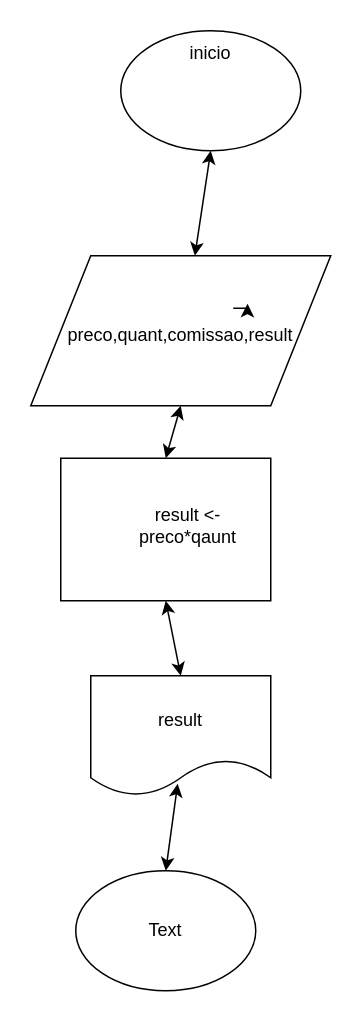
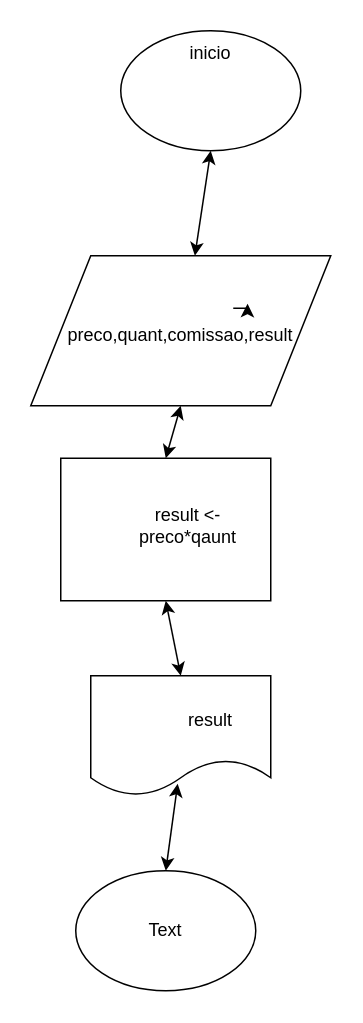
  <mxCell id="0" />
  <mxCell id="1" parent="0" />
  <mxCell id="2" value="" style="ellipse;whiteSpace=wrap;html=1;" vertex="1" parent="1"><mxGeometry x="80" y="20" width="120" height="80" as="geometry" /></mxCell>
  <mxCell id="3" value="" style="shape=parallelogram;perimeter=parallelogramPerimeter;whiteSpace=wrap;html=1;" vertex="1" parent="1"><mxGeometry x="20" y="170" width="200" height="100" as="geometry" /></mxCell>
  <mxCell id="4" value="" style="endArrow=classic;startArrow=classic;html=1;exitX=0.547;exitY=0;exitDx=0;exitDy=0;exitPerimeter=0;entryX=0.5;entryY=1;entryDx=0;entryDy=0;" edge="1" parent="1" source="3" target="2"><mxGeometry width="50" height="50" relative="1" as="geometry"><mxPoint x="350" y="360" as="sourcePoint" /><mxPoint x="143" y="110" as="targetPoint" /><Array as="points" /></mxGeometry></mxCell>
  <mxCell id="5" value="" style="rounded=0;whiteSpace=wrap;html=1;" vertex="1" parent="1"><mxGeometry x="40" y="305" width="140" height="95" as="geometry" /></mxCell>
  <mxCell id="6" value="" style="shape=document;whiteSpace=wrap;html=1;boundedLbl=1;" vertex="1" parent="1"><mxGeometry x="60" y="450" width="120" height="80" as="geometry" /></mxCell>
  <mxCell id="7" value="" style="ellipse;whiteSpace=wrap;html=1;" vertex="1" parent="1"><mxGeometry x="50" y="580" width="120" height="80" as="geometry" /></mxCell>
- <mxCell id="8" value="result" style="text;html=1;strokeColor=none;fillColor=none;align=center;verticalAlign=middle;whiteSpace=wrap;rounded=0;" vertex="1" parent="1"><mxGeometry x="100" y="470" width="40" height="20" as="geometry" /></mxCell>
+ <mxCell id="8" value="result" style="text;html=1;strokeColor=none;fillColor=none;align=center;verticalAlign=middle;whiteSpace=wrap;rounded=0;" vertex="1" parent="1"><mxGeometry x="120" y="470" width="40" height="20" as="geometry" /></mxCell>
  <mxCell id="9" value="result &amp;lt;- preco*qaunt" style="text;html=1;strokeColor=none;fillColor=none;align=center;verticalAlign=middle;whiteSpace=wrap;rounded=0;" vertex="1" parent="1"><mxGeometry x="75" y="330" width="100" height="40" as="geometry" /></mxCell>
  <mxCell id="10" value="" style="endArrow=classic;startArrow=classic;html=1;exitX=0.5;exitY=0;exitDx=0;exitDy=0;entryX=0.5;entryY=1;entryDx=0;entryDy=0;" edge="1" parent="1" source="5" target="3"><mxGeometry width="50" height="50" relative="1" as="geometry"><mxPoint x="350" y="360" as="sourcePoint" /><mxPoint x="400" y="310" as="targetPoint" /></mxGeometry></mxCell>
  <mxCell id="11" value="" style="endArrow=classic;startArrow=classic;html=1;exitX=0.5;exitY=1;exitDx=0;exitDy=0;entryX=0.5;entryY=0;entryDx=0;entryDy=0;" edge="1" parent="1" source="5" target="6"><mxGeometry width="50" height="50" relative="1" as="geometry"><mxPoint x="350" y="360" as="sourcePoint" /><mxPoint x="400" y="310" as="targetPoint" /></mxGeometry></mxCell>
  <mxCell id="12" value="" style="endArrow=classic;startArrow=classic;html=1;exitX=0.5;exitY=0;exitDx=0;exitDy=0;entryX=0.483;entryY=0.9;entryDx=0;entryDy=0;entryPerimeter=0;" edge="1" parent="1" source="7" target="6"><mxGeometry width="50" height="50" relative="1" as="geometry"><mxPoint x="350" y="360" as="sourcePoint" /><mxPoint x="400" y="310" as="targetPoint" /></mxGeometry></mxCell>
  <mxCell id="13" value="inicio" style="text;html=1;strokeColor=none;fillColor=none;align=center;verticalAlign=middle;whiteSpace=wrap;rounded=0;" vertex="1" parent="1"><mxGeometry x="120" y="25" width="40" height="20" as="geometry" /></mxCell>
  <mxCell id="14" value="preco,quant,comissao,result" style="text;html=1;strokeColor=none;fillColor=none;align=center;verticalAlign=middle;whiteSpace=wrap;rounded=0;" vertex="1" parent="1"><mxGeometry x="50" y="205" width="140" height="35" as="geometry" /></mxCell>
  <mxCell id="15" style="edgeStyle=orthogonalEdgeStyle;rounded=0;orthogonalLoop=1;jettySize=auto;html=1;exitX=0.75;exitY=0;exitDx=0;exitDy=0;entryX=0.818;entryY=-0.086;entryDx=0;entryDy=0;entryPerimeter=0;" edge="1" parent="1" source="14" target="14"><mxGeometry relative="1" as="geometry" /></mxCell>
  <mxCell id="16" value="Text" style="text;html=1;strokeColor=none;fillColor=none;align=center;verticalAlign=middle;whiteSpace=wrap;rounded=0;" vertex="1" parent="1"><mxGeometry x="90" y="610" width="40" height="20" as="geometry" /></mxCell>
